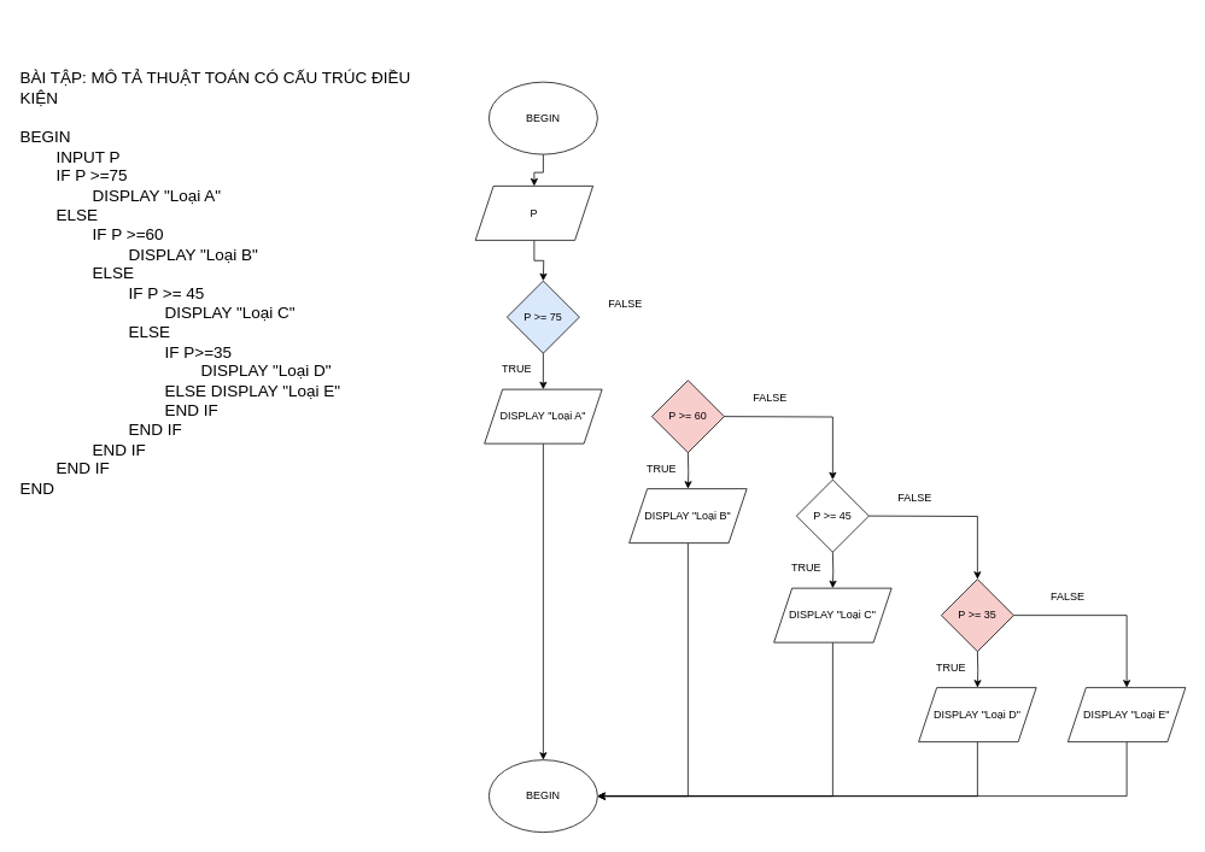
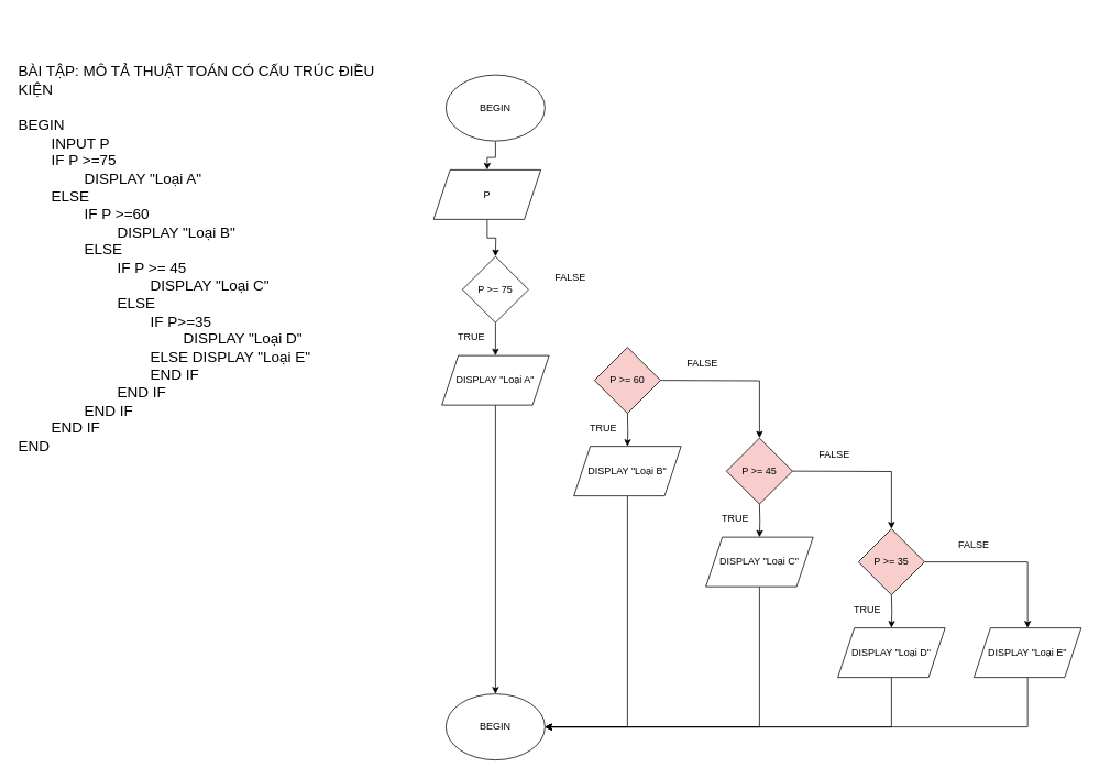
  <mxCell id="0" />
  <mxCell id="1" parent="0" />
  <mxCell id="2" value="&lt;span style=&quot;font-size: 18px&quot;&gt;BÀI TẬP: MÔ TẢ THUẬT TOÁN CÓ CẤU TRÚC ĐIỀU KIỆN&lt;br&gt;&lt;br&gt;BEGIN&lt;br&gt;&lt;blockquote style=&quot;margin: 0 0 0 40px ; border: none ; padding: 0px&quot;&gt;&lt;span style=&quot;font-size: 18px&quot;&gt;INPUT P&lt;br&gt;&lt;/span&gt;&lt;/blockquote&gt;&lt;blockquote style=&quot;margin: 0 0 0 40px ; border: none ; padding: 0px&quot;&gt;IF P &amp;gt;=75&lt;/blockquote&gt;&lt;/span&gt;&lt;blockquote style=&quot;margin: 0 0 0 40px ; border: none ; padding: 0px&quot;&gt;&lt;span style=&quot;font-size: 18px&quot;&gt;&lt;blockquote style=&quot;margin: 0 0 0 40px ; border: none ; padding: 0px&quot;&gt;DISPLAY &quot;Loại A&quot;&lt;/blockquote&gt;ELSE&lt;/span&gt;&lt;/blockquote&gt;&lt;blockquote style=&quot;margin: 0 0 0 40px ; border: none ; padding: 0px&quot;&gt;&lt;blockquote style=&quot;margin: 0 0 0 40px ; border: none ; padding: 0px&quot;&gt;&lt;span style=&quot;font-size: 18px&quot;&gt;IF P &amp;gt;=60&lt;/span&gt;&lt;/blockquote&gt;&lt;/blockquote&gt;&lt;blockquote style=&quot;margin: 0 0 0 40px ; border: none ; padding: 0px&quot;&gt;&lt;blockquote style=&quot;margin: 0 0 0 40px ; border: none ; padding: 0px&quot;&gt;&lt;blockquote style=&quot;margin: 0 0 0 40px ; border: none ; padding: 0px&quot;&gt;&lt;span style=&quot;font-size: 18px&quot;&gt;DISPLAY &quot;Loại B&quot;&lt;/span&gt;&lt;/blockquote&gt;&lt;span style=&quot;font-size: 18px&quot;&gt;ELSE&lt;/span&gt;&lt;/blockquote&gt;&lt;/blockquote&gt;&lt;blockquote style=&quot;margin: 0 0 0 40px ; border: none ; padding: 0px&quot;&gt;&lt;blockquote style=&quot;margin: 0 0 0 40px ; border: none ; padding: 0px&quot;&gt;&lt;blockquote style=&quot;margin: 0 0 0 40px ; border: none ; padding: 0px&quot;&gt;&lt;span style=&quot;font-size: 18px&quot;&gt;IF P &amp;gt;= 45&lt;/span&gt;&lt;/blockquote&gt;&lt;/blockquote&gt;&lt;/blockquote&gt;&lt;blockquote style=&quot;margin: 0 0 0 40px ; border: none ; padding: 0px&quot;&gt;&lt;blockquote style=&quot;margin: 0 0 0 40px ; border: none ; padding: 0px&quot;&gt;&lt;blockquote style=&quot;margin: 0 0 0 40px ; border: none ; padding: 0px&quot;&gt;&lt;blockquote style=&quot;margin: 0 0 0 40px ; border: none ; padding: 0px&quot;&gt;&lt;span style=&quot;font-size: 18px&quot;&gt;DISPLAY &quot;Loại C&quot;&lt;/span&gt;&lt;/blockquote&gt;&lt;span style=&quot;font-size: 18px&quot;&gt;ELSE&lt;/span&gt;&lt;/blockquote&gt;&lt;/blockquote&gt;&lt;/blockquote&gt;&lt;blockquote style=&quot;margin: 0 0 0 40px ; border: none ; padding: 0px&quot;&gt;&lt;blockquote style=&quot;margin: 0 0 0 40px ; border: none ; padding: 0px&quot;&gt;&lt;blockquote style=&quot;margin: 0 0 0 40px ; border: none ; padding: 0px&quot;&gt;&lt;blockquote style=&quot;margin: 0 0 0 40px ; border: none ; padding: 0px&quot;&gt;&lt;span style=&quot;font-size: 18px&quot;&gt;IF P&amp;gt;=35&lt;/span&gt;&lt;/blockquote&gt;&lt;/blockquote&gt;&lt;/blockquote&gt;&lt;/blockquote&gt;&lt;blockquote style=&quot;margin: 0 0 0 40px ; border: none ; padding: 0px&quot;&gt;&lt;blockquote style=&quot;margin: 0 0 0 40px ; border: none ; padding: 0px&quot;&gt;&lt;blockquote style=&quot;margin: 0 0 0 40px ; border: none ; padding: 0px&quot;&gt;&lt;blockquote style=&quot;margin: 0 0 0 40px ; border: none ; padding: 0px&quot;&gt;&lt;blockquote style=&quot;margin: 0 0 0 40px ; border: none ; padding: 0px&quot;&gt;&lt;span style=&quot;font-size: 18px&quot;&gt;DISPLAY &quot;Loại D&quot;&lt;/span&gt;&lt;/blockquote&gt;&lt;span style=&quot;font-size: 18px&quot;&gt;ELSE DISPLAY &quot;Loại E&quot;&lt;/span&gt;&lt;/blockquote&gt;&lt;blockquote style=&quot;margin: 0 0 0 40px ; border: none ; padding: 0px&quot;&gt;&lt;span style=&quot;font-size: 18px&quot;&gt;END IF&lt;/span&gt;&lt;/blockquote&gt;&lt;span style=&quot;font-size: 18px&quot;&gt;END IF&lt;/span&gt;&lt;/blockquote&gt;&lt;span style=&quot;font-size: 18px&quot;&gt;END IF&lt;/span&gt;&lt;/blockquote&gt;&lt;span style=&quot;font-size: 18px&quot;&gt;END IF&lt;/span&gt;&lt;/blockquote&gt;&lt;span style=&quot;font-size: 18px&quot;&gt;&lt;span style=&quot;font-size: 18px&quot;&gt;END&lt;br&gt;&lt;br&gt;&lt;br&gt;&lt;/span&gt;&lt;/span&gt;" style="text;html=1;strokeColor=none;fillColor=none;align=left;verticalAlign=middle;whiteSpace=wrap;rounded=0;" vertex="1" parent="1"><mxGeometry x="20" y="20" width="480" height="630" as="geometry" /></mxCell>
  <mxCell id="3" value="" style="edgeStyle=orthogonalEdgeStyle;rounded=0;orthogonalLoop=1;jettySize=auto;html=1;" edge="1" parent="1" source="4" target="6"><mxGeometry relative="1" as="geometry" /></mxCell>
  <mxCell id="4" value="BEGIN" style="ellipse;whiteSpace=wrap;html=1;" vertex="1" parent="1"><mxGeometry x="540" y="90" width="120" height="80" as="geometry" /></mxCell>
  <mxCell id="5" value="" style="edgeStyle=orthogonalEdgeStyle;rounded=0;orthogonalLoop=1;jettySize=auto;html=1;" edge="1" parent="1" source="6"><mxGeometry relative="1" as="geometry"><mxPoint x="600" y="310" as="targetPoint" /></mxGeometry></mxCell>
  <mxCell id="6" value="P" style="shape=parallelogram;perimeter=parallelogramPerimeter;whiteSpace=wrap;html=1;fixedSize=1;" vertex="1" parent="1"><mxGeometry x="525" y="205" width="130" height="60" as="geometry" /></mxCell>
  <mxCell id="7" value="" style="edgeStyle=orthogonalEdgeStyle;rounded=0;orthogonalLoop=1;jettySize=auto;html=1;" edge="1" parent="1" source="8" target="10"><mxGeometry relative="1" as="geometry" /></mxCell>
- <mxCell id="8" value="P &amp;gt;= 75" style="rhombus;whiteSpace=wrap;html=1;fillColor=#dae8fc;" vertex="1" parent="1"><mxGeometry x="560" y="310" width="80" height="80" as="geometry" /></mxCell>
+ <mxCell id="8" value="P &amp;gt;= 75" style="rhombus;whiteSpace=wrap;html=1;" vertex="1" parent="1"><mxGeometry x="560" y="310" width="80" height="80" as="geometry" /></mxCell>
  <mxCell id="9" style="edgeStyle=orthogonalEdgeStyle;rounded=0;orthogonalLoop=1;jettySize=auto;html=1;entryX=0.5;entryY=0;entryDx=0;entryDy=0;" edge="1" parent="1" source="10" target="32"><mxGeometry relative="1" as="geometry" /></mxCell>
  <mxCell id="10" value="DISPLAY &quot;Loại A&quot;" style="shape=parallelogram;perimeter=parallelogramPerimeter;whiteSpace=wrap;html=1;fixedSize=1;" vertex="1" parent="1"><mxGeometry x="535" y="430" width="130" height="60" as="geometry" /></mxCell>
  <mxCell id="11" value="TRUE" style="text;html=1;strokeColor=none;fillColor=none;align=center;verticalAlign=middle;whiteSpace=wrap;rounded=0;" vertex="1" parent="1"><mxGeometry x="551" y="398" width="40" height="20" as="geometry" /></mxCell>
  <mxCell id="12" value="P &amp;gt;= 60" style="rhombus;whiteSpace=wrap;html=1;fillColor=#f8cecc;" vertex="1" parent="1"><mxGeometry x="720" y="420" width="80" height="80" as="geometry" /></mxCell>
  <mxCell id="13" value="" style="edgeStyle=orthogonalEdgeStyle;rounded=0;orthogonalLoop=1;jettySize=auto;html=1;" edge="1" target="15" parent="1"><mxGeometry relative="1" as="geometry"><mxPoint x="760" y="500" as="sourcePoint" /></mxGeometry></mxCell>
  <mxCell id="14" style="edgeStyle=orthogonalEdgeStyle;rounded=0;orthogonalLoop=1;jettySize=auto;html=1;entryX=1;entryY=0.5;entryDx=0;entryDy=0;" edge="1" parent="1" source="15" target="32"><mxGeometry relative="1" as="geometry"><Array as="points"><mxPoint x="760" y="880" /></Array></mxGeometry></mxCell>
  <mxCell id="15" value="DISPLAY &quot;Loại B&quot;" style="shape=parallelogram;perimeter=parallelogramPerimeter;whiteSpace=wrap;html=1;fixedSize=1;" vertex="1" parent="1"><mxGeometry x="695" y="540" width="130" height="60" as="geometry" /></mxCell>
  <mxCell id="16" value="TRUE" style="text;html=1;strokeColor=none;fillColor=none;align=center;verticalAlign=middle;whiteSpace=wrap;rounded=0;" vertex="1" parent="1"><mxGeometry x="711" y="508" width="40" height="20" as="geometry" /></mxCell>
  <mxCell id="17" value="" style="edgeStyle=orthogonalEdgeStyle;rounded=0;orthogonalLoop=1;jettySize=auto;html=1;" edge="1" target="18" parent="1"><mxGeometry relative="1" as="geometry"><mxPoint x="800" y="460" as="sourcePoint" /></mxGeometry></mxCell>
- <mxCell id="18" value="P &amp;gt;= 45" style="rhombus;whiteSpace=wrap;html=1;" vertex="1" parent="1"><mxGeometry x="880" y="530" width="80" height="80" as="geometry" /></mxCell>
+ <mxCell id="18" value="P &amp;gt;= 45" style="rhombus;whiteSpace=wrap;html=1;fillColor=#f8cecc;" vertex="1" parent="1"><mxGeometry x="880" y="530" width="80" height="80" as="geometry" /></mxCell>
  <mxCell id="19" value="" style="edgeStyle=orthogonalEdgeStyle;rounded=0;orthogonalLoop=1;jettySize=auto;html=1;" edge="1" target="21" parent="1"><mxGeometry relative="1" as="geometry"><mxPoint x="920" y="610" as="sourcePoint" /></mxGeometry></mxCell>
  <mxCell id="20" style="edgeStyle=orthogonalEdgeStyle;rounded=0;orthogonalLoop=1;jettySize=auto;html=1;" edge="1" parent="1" source="21" target="32"><mxGeometry relative="1" as="geometry"><Array as="points"><mxPoint x="920" y="880" /></Array></mxGeometry></mxCell>
  <mxCell id="21" value="DISPLAY &quot;Loại C&quot;" style="shape=parallelogram;perimeter=parallelogramPerimeter;whiteSpace=wrap;html=1;fixedSize=1;" vertex="1" parent="1"><mxGeometry x="855" y="650" width="130" height="60" as="geometry" /></mxCell>
  <mxCell id="22" value="TRUE" style="text;html=1;strokeColor=none;fillColor=none;align=center;verticalAlign=middle;whiteSpace=wrap;rounded=0;" vertex="1" parent="1"><mxGeometry x="871" y="618" width="40" height="20" as="geometry" /></mxCell>
  <mxCell id="23" value="" style="edgeStyle=orthogonalEdgeStyle;rounded=0;orthogonalLoop=1;jettySize=auto;html=1;" edge="1" target="25" parent="1"><mxGeometry relative="1" as="geometry"><mxPoint x="960" y="570" as="sourcePoint" /></mxGeometry></mxCell>
  <mxCell id="24" value="" style="edgeStyle=orthogonalEdgeStyle;rounded=0;orthogonalLoop=1;jettySize=auto;html=1;" edge="1" parent="1" source="25" target="31"><mxGeometry relative="1" as="geometry" /></mxCell>
  <mxCell id="25" value="P &amp;gt;= 35" style="rhombus;whiteSpace=wrap;html=1;fillColor=#f8cecc;" vertex="1" parent="1"><mxGeometry x="1040" y="640" width="80" height="80" as="geometry" /></mxCell>
  <mxCell id="26" value="" style="edgeStyle=orthogonalEdgeStyle;rounded=0;orthogonalLoop=1;jettySize=auto;html=1;" edge="1" target="28" parent="1"><mxGeometry relative="1" as="geometry"><mxPoint x="1080" y="720" as="sourcePoint" /></mxGeometry></mxCell>
  <mxCell id="27" style="edgeStyle=orthogonalEdgeStyle;rounded=0;orthogonalLoop=1;jettySize=auto;html=1;entryX=1;entryY=0.5;entryDx=0;entryDy=0;" edge="1" parent="1" source="28" target="32"><mxGeometry relative="1" as="geometry"><Array as="points"><mxPoint x="1080" y="880" /></Array></mxGeometry></mxCell>
  <mxCell id="28" value="DISPLAY &quot;Loại D&quot;" style="shape=parallelogram;perimeter=parallelogramPerimeter;whiteSpace=wrap;html=1;fixedSize=1;" vertex="1" parent="1"><mxGeometry x="1015" y="760" width="130" height="60" as="geometry" /></mxCell>
  <mxCell id="29" value="TRUE" style="text;html=1;strokeColor=none;fillColor=none;align=center;verticalAlign=middle;whiteSpace=wrap;rounded=0;" vertex="1" parent="1"><mxGeometry x="1031" y="728" width="40" height="20" as="geometry" /></mxCell>
  <mxCell id="30" style="edgeStyle=orthogonalEdgeStyle;rounded=0;orthogonalLoop=1;jettySize=auto;html=1;entryX=1;entryY=0.5;entryDx=0;entryDy=0;entryPerimeter=0;" edge="1" parent="1" source="31" target="32"><mxGeometry relative="1" as="geometry"><mxPoint x="670" y="880" as="targetPoint" /><Array as="points"><mxPoint x="1245" y="880" /></Array></mxGeometry></mxCell>
  <mxCell id="31" value="DISPLAY &quot;Loại E&quot;" style="shape=parallelogram;perimeter=parallelogramPerimeter;whiteSpace=wrap;html=1;fixedSize=1;" vertex="1" parent="1"><mxGeometry x="1180" y="760" width="130" height="60" as="geometry" /></mxCell>
  <mxCell id="32" value="BEGIN" style="ellipse;whiteSpace=wrap;html=1;" vertex="1" parent="1"><mxGeometry x="540" y="840" width="120" height="80" as="geometry" /></mxCell>
  <mxCell id="33" value="FALSE" style="text;html=1;strokeColor=none;fillColor=none;align=center;verticalAlign=middle;whiteSpace=wrap;rounded=0;" vertex="1" parent="1"><mxGeometry x="671" y="325" width="40" height="20" as="geometry" /></mxCell>
  <mxCell id="34" value="FALSE" style="text;html=1;strokeColor=none;fillColor=none;align=center;verticalAlign=middle;whiteSpace=wrap;rounded=0;" vertex="1" parent="1"><mxGeometry x="831" y="430" width="40" height="20" as="geometry" /></mxCell>
  <mxCell id="35" value="FALSE" style="text;html=1;strokeColor=none;fillColor=none;align=center;verticalAlign=middle;whiteSpace=wrap;rounded=0;" vertex="1" parent="1"><mxGeometry x="991" y="540" width="40" height="20" as="geometry" /></mxCell>
  <mxCell id="36" value="FALSE" style="text;html=1;strokeColor=none;fillColor=none;align=center;verticalAlign=middle;whiteSpace=wrap;rounded=0;" vertex="1" parent="1"><mxGeometry x="1160" y="650" width="40" height="20" as="geometry" /></mxCell>
